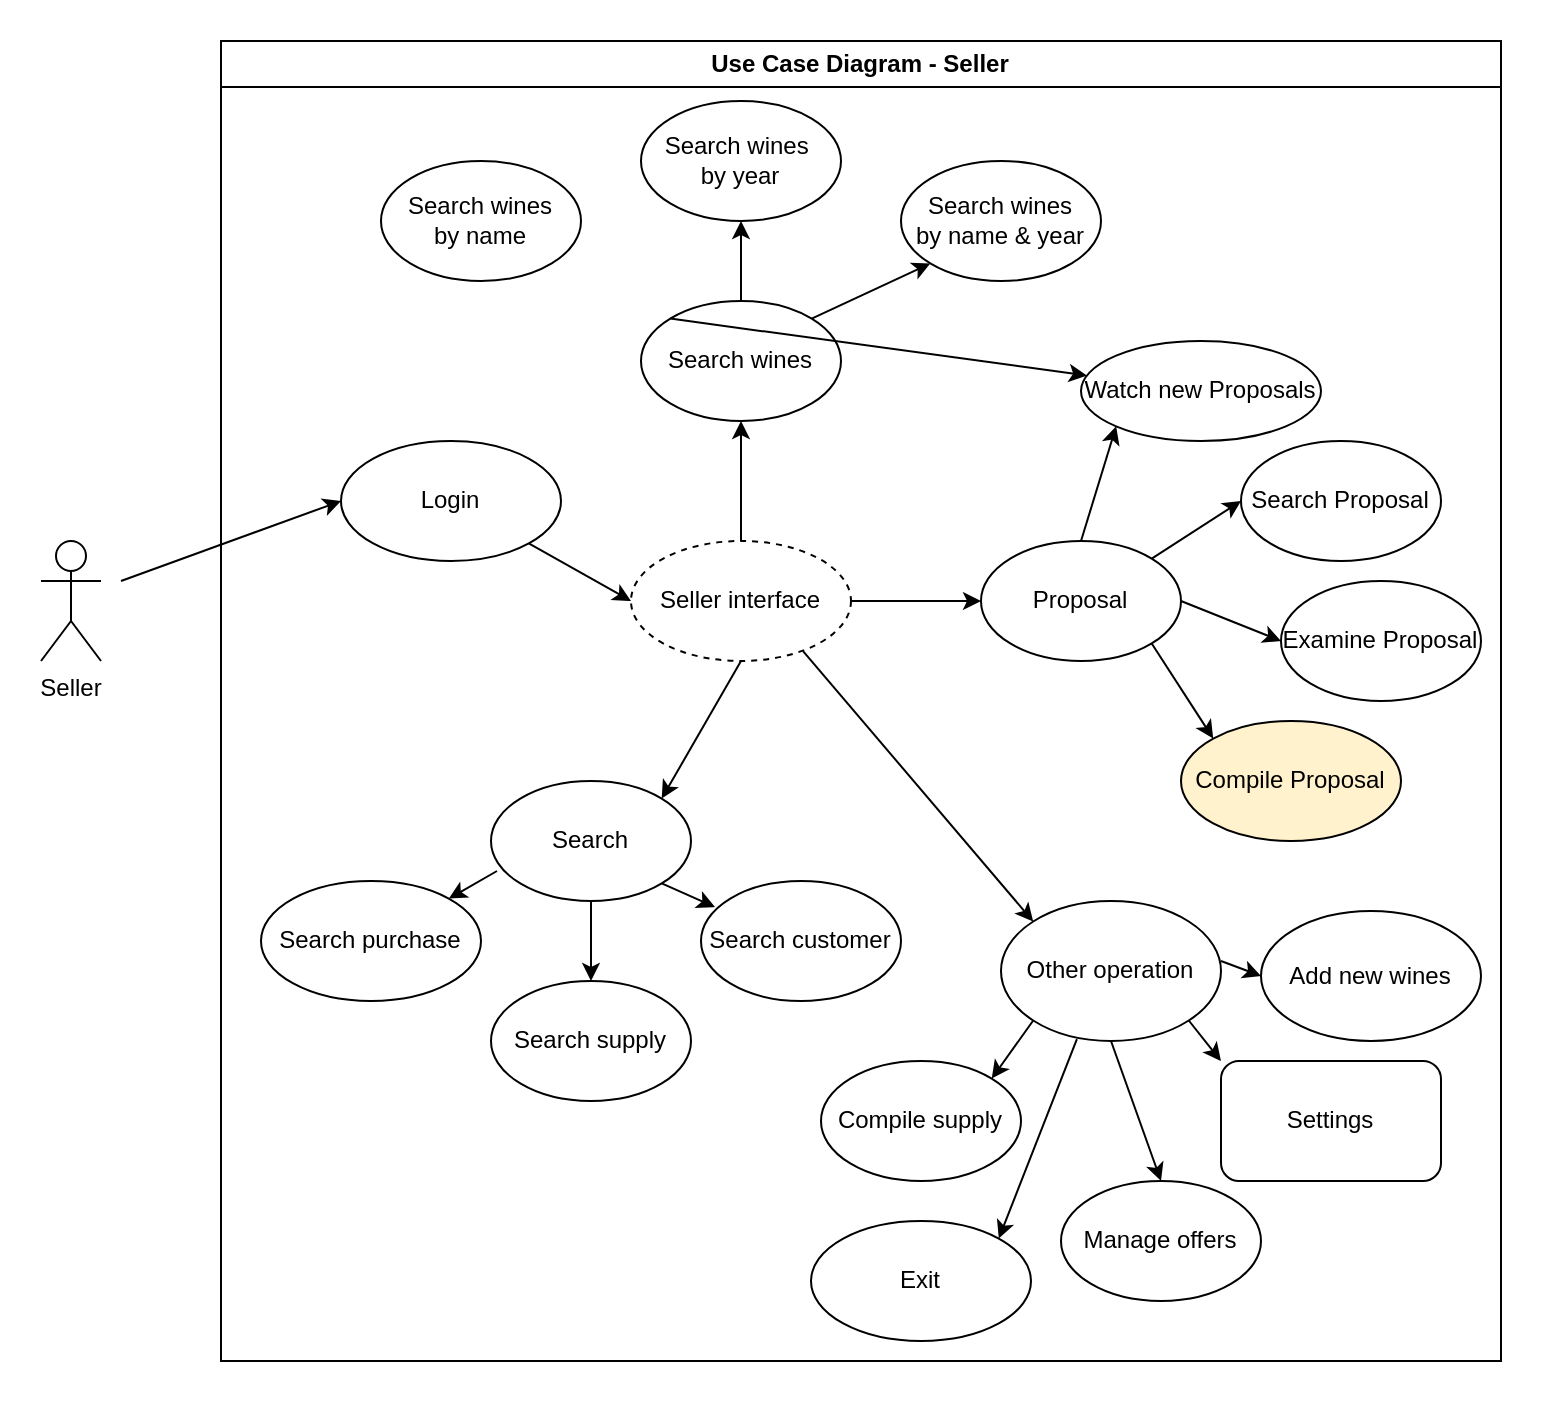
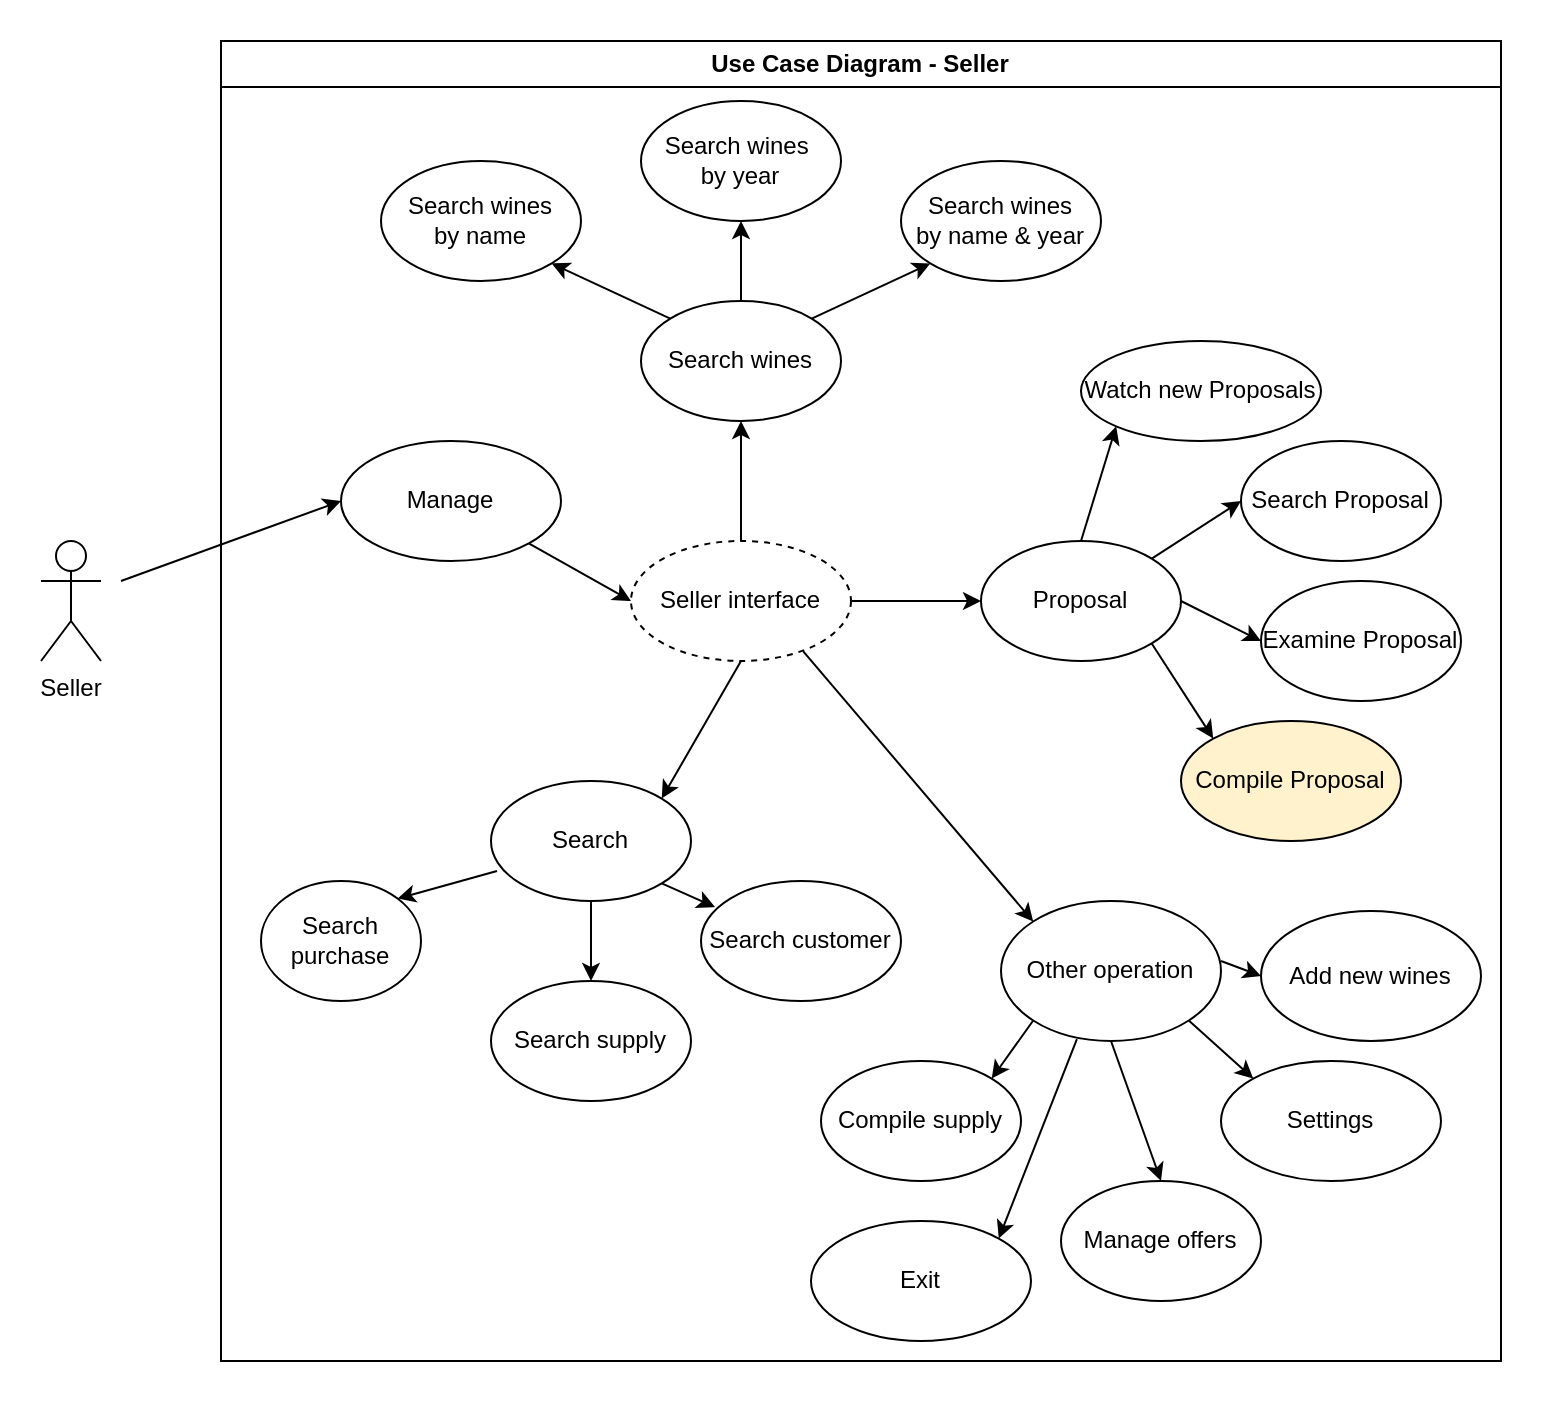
  <mxCell id="0" />
  <mxCell id="1" parent="0" />
  <mxCell id="2" value="Search wines&amp;nbsp;&lt;br&gt;by year" style="ellipse;whiteSpace=wrap;html=1;" vertex="1" parent="1"><mxGeometry x="320" y="50" width="100" height="60" as="geometry" /></mxCell>
  <mxCell id="3" value="Search wines&lt;br&gt;by name &amp;amp; year" style="ellipse;whiteSpace=wrap;html=1;" vertex="1" parent="1"><mxGeometry x="450" y="80" width="100" height="60" as="geometry" /></mxCell>
  <mxCell id="4" value="Search wines&lt;br&gt;by name" style="ellipse;whiteSpace=wrap;html=1;" vertex="1" parent="1"><mxGeometry x="190" y="80" width="100" height="60" as="geometry" /></mxCell>
  <mxCell id="5" value="Search" style="ellipse;whiteSpace=wrap;html=1;" vertex="1" parent="1"><mxGeometry x="245" y="390" width="100" height="60" as="geometry" /></mxCell>
  <mxCell id="6" value="Search wines" style="ellipse;whiteSpace=wrap;html=1;" vertex="1" parent="1"><mxGeometry x="320" y="150" width="100" height="60" as="geometry" /></mxCell>
  <mxCell id="7" value="Proposal" style="ellipse;whiteSpace=wrap;html=1;" vertex="1" parent="1"><mxGeometry x="490" y="270" width="100" height="60" as="geometry" /></mxCell>
- <mxCell id="8" value="Examine Proposal" style="ellipse;whiteSpace=wrap;html=1;" vertex="1" parent="1"><mxGeometry x="640" y="290" width="100" height="60" as="geometry" /></mxCell>
+ <mxCell id="8" value="Examine Proposal" style="ellipse;whiteSpace=wrap;html=1;" vertex="1" parent="1"><mxGeometry x="630" y="290" width="100" height="60" as="geometry" /></mxCell>
  <mxCell id="9" value="Search Proposal" style="ellipse;whiteSpace=wrap;html=1;" vertex="1" parent="1"><mxGeometry x="620" y="220" width="100" height="60" as="geometry" /></mxCell>
  <mxCell id="10" value="Compile Proposal" style="ellipse;whiteSpace=wrap;html=1;fillColor=#fff2cc;" vertex="1" parent="1"><mxGeometry x="590" y="360" width="110" height="60" as="geometry" /></mxCell>
  <mxCell id="11" value="" style="endArrow=classic;html=1;rounded=0;exitX=1;exitY=0;exitDx=0;exitDy=0;entryX=0;entryY=1;entryDx=0;entryDy=0;" edge="1" parent="1" source="6" target="3"><mxGeometry width="50" height="50" relative="1" as="geometry"><mxPoint x="360" y="310" as="sourcePoint" /><mxPoint x="410" y="260" as="targetPoint" /></mxGeometry></mxCell>
  <mxCell id="12" value="" style="endArrow=classic;html=1;rounded=0;exitX=0.5;exitY=0;exitDx=0;exitDy=0;entryX=0.5;entryY=1;entryDx=0;entryDy=0;" edge="1" parent="1" source="6" target="2"><mxGeometry width="50" height="50" relative="1" as="geometry"><mxPoint x="360" y="310" as="sourcePoint" /><mxPoint x="370" y="120" as="targetPoint" /></mxGeometry></mxCell>
- <mxCell id="13" value="" style="endArrow=classic;html=1;rounded=0;exitX=0;exitY=0;exitDx=0;exitDy=0;" edge="1" parent="1" source="6" target="25"><mxGeometry width="50" height="50" relative="1" as="geometry"><mxPoint x="360" y="310" as="sourcePoint" /><mxPoint x="410" y="260" as="targetPoint" /></mxGeometry></mxCell>
+ <mxCell id="13" value="" style="endArrow=classic;html=1;rounded=0;exitX=0;exitY=0;exitDx=0;exitDy=0;entryX=1;entryY=1;entryDx=0;entryDy=0;" edge="1" parent="1" source="6" target="4"><mxGeometry width="50" height="50" relative="1" as="geometry"><mxPoint x="360" y="310" as="sourcePoint" /><mxPoint x="410" y="260" as="targetPoint" /></mxGeometry></mxCell>
  <mxCell id="14" value="" style="endArrow=classic;html=1;rounded=0;entryX=0;entryY=0.5;entryDx=0;entryDy=0;exitX=1;exitY=0;exitDx=0;exitDy=0;" edge="1" parent="1" source="7" target="9"><mxGeometry width="50" height="50" relative="1" as="geometry"><mxPoint x="360" y="370" as="sourcePoint" /><mxPoint x="410" y="320" as="targetPoint" /></mxGeometry></mxCell>
  <mxCell id="15" value="" style="endArrow=classic;html=1;rounded=0;entryX=0;entryY=0.5;entryDx=0;entryDy=0;exitX=1;exitY=0.5;exitDx=0;exitDy=0;" edge="1" parent="1" source="7" target="8"><mxGeometry width="50" height="50" relative="1" as="geometry"><mxPoint x="360" y="370" as="sourcePoint" /><mxPoint x="410" y="320" as="targetPoint" /></mxGeometry></mxCell>
  <mxCell id="16" value="" style="endArrow=classic;html=1;rounded=0;entryX=0;entryY=0;entryDx=0;entryDy=0;exitX=1;exitY=1;exitDx=0;exitDy=0;" edge="1" parent="1" source="7" target="10"><mxGeometry width="50" height="50" relative="1" as="geometry"><mxPoint x="360" y="370" as="sourcePoint" /><mxPoint x="410" y="320" as="targetPoint" /></mxGeometry></mxCell>
  <mxCell id="17" value="Search customer" style="ellipse;whiteSpace=wrap;html=1;" vertex="1" parent="1"><mxGeometry x="350" y="440" width="100" height="60" as="geometry" /></mxCell>
  <mxCell id="18" value="Search supply" style="ellipse;whiteSpace=wrap;html=1;" vertex="1" parent="1"><mxGeometry x="245" y="490" width="100" height="60" as="geometry" /></mxCell>
- <mxCell id="19" value="Search purchase" style="ellipse;whiteSpace=wrap;html=1;" vertex="1" parent="1"><mxGeometry x="130" y="440" width="110" height="60" as="geometry" /></mxCell>
+ <mxCell id="19" value="Search purchase" style="ellipse;whiteSpace=wrap;html=1;" vertex="1" parent="1"><mxGeometry x="130" y="440" width="80" height="60" as="geometry" /></mxCell>
  <mxCell id="20" value="Seller interface" style="ellipse;whiteSpace=wrap;html=1;dashed=1;" vertex="1" parent="1"><mxGeometry x="315" y="270" width="110" height="60" as="geometry" /></mxCell>
  <mxCell id="21" value="Other operation" style="ellipse;whiteSpace=wrap;html=1;" vertex="1" parent="1"><mxGeometry x="500" y="450" width="110" height="70" as="geometry" /></mxCell>
  <mxCell id="22" value="Compile supply" style="ellipse;whiteSpace=wrap;html=1;" vertex="1" parent="1"><mxGeometry x="410" y="530" width="100" height="60" as="geometry" /></mxCell>
  <mxCell id="23" value="Manage offers" style="ellipse;whiteSpace=wrap;html=1;" vertex="1" parent="1"><mxGeometry x="530" y="590" width="100" height="60" as="geometry" /></mxCell>
- <mxCell id="24" value="Settings" style="whiteSpace=wrap;html=1;rounded=1;" vertex="1" parent="1"><mxGeometry x="610" y="530" width="110" height="60" as="geometry" /></mxCell>
+ <mxCell id="24" value="Settings" style="ellipse;whiteSpace=wrap;html=1;" vertex="1" parent="1"><mxGeometry x="610" y="530" width="110" height="60" as="geometry" /></mxCell>
  <mxCell id="25" value="Watch new Proposals" style="ellipse;whiteSpace=wrap;html=1;" vertex="1" parent="1"><mxGeometry x="540" y="170" width="120" height="50" as="geometry" /></mxCell>
  <mxCell id="26" value="" style="endArrow=classic;html=1;rounded=0;entryX=0;entryY=1;entryDx=0;entryDy=0;exitX=0.5;exitY=0;exitDx=0;exitDy=0;" edge="1" parent="1" source="7" target="25"><mxGeometry width="50" height="50" relative="1" as="geometry"><mxPoint x="360" y="360" as="sourcePoint" /><mxPoint x="410" y="310" as="targetPoint" /></mxGeometry></mxCell>
  <mxCell id="27" value="Add new wines" style="ellipse;whiteSpace=wrap;html=1;" vertex="1" parent="1"><mxGeometry x="630" y="455" width="110" height="65" as="geometry" /></mxCell>
  <mxCell id="28" value="" style="endArrow=classic;html=1;rounded=0;entryX=0;entryY=0.5;entryDx=0;entryDy=0;" edge="1" parent="1" target="27"><mxGeometry width="50" height="50" relative="1" as="geometry"><mxPoint x="610" y="480" as="sourcePoint" /><mxPoint x="410" y="310" as="targetPoint" /></mxGeometry></mxCell>
- <mxCell id="29" value="Login" style="ellipse;whiteSpace=wrap;html=1;" vertex="1" parent="1"><mxGeometry x="170" y="220" width="110" height="60" as="geometry" /></mxCell>
+ <mxCell id="29" value="Manage" style="ellipse;whiteSpace=wrap;html=1;" vertex="1" parent="1"><mxGeometry x="170" y="220" width="110" height="60" as="geometry" /></mxCell>
  <mxCell id="30" value="Exit" style="ellipse;whiteSpace=wrap;html=1;" vertex="1" parent="1"><mxGeometry x="405" y="610" width="110" height="60" as="geometry" /></mxCell>
  <mxCell id="31" value="" style="endArrow=classic;html=1;rounded=0;entryX=1;entryY=0;entryDx=0;entryDy=0;exitX=0.345;exitY=0.986;exitDx=0;exitDy=0;exitPerimeter=0;" edge="1" parent="1" source="21" target="30"><mxGeometry width="50" height="50" relative="1" as="geometry"><mxPoint x="530" y="520" as="sourcePoint" /><mxPoint x="410" y="450" as="targetPoint" /></mxGeometry></mxCell>
  <mxCell id="32" value="" style="endArrow=classic;html=1;rounded=0;entryX=1;entryY=0;entryDx=0;entryDy=0;exitX=0;exitY=1;exitDx=0;exitDy=0;" edge="1" parent="1" source="21" target="22"><mxGeometry width="50" height="50" relative="1" as="geometry"><mxPoint x="360" y="500" as="sourcePoint" /><mxPoint x="410" y="450" as="targetPoint" /></mxGeometry></mxCell>
  <mxCell id="33" value="" style="endArrow=classic;html=1;rounded=0;entryX=0.5;entryY=0;entryDx=0;entryDy=0;exitX=0.5;exitY=1;exitDx=0;exitDy=0;" edge="1" parent="1" source="21" target="23"><mxGeometry width="50" height="50" relative="1" as="geometry"><mxPoint x="360" y="500" as="sourcePoint" /><mxPoint x="410" y="450" as="targetPoint" /></mxGeometry></mxCell>
  <mxCell id="34" value="" style="endArrow=classic;html=1;rounded=0;entryX=0;entryY=0;entryDx=0;entryDy=0;exitX=1;exitY=1;exitDx=0;exitDy=0;" edge="1" parent="1" source="21" target="24"><mxGeometry width="50" height="50" relative="1" as="geometry"><mxPoint x="360" y="500" as="sourcePoint" /><mxPoint x="410" y="450" as="targetPoint" /></mxGeometry></mxCell>
  <mxCell id="35" value="" style="endArrow=classic;html=1;rounded=0;exitX=1;exitY=1;exitDx=0;exitDy=0;entryX=0.07;entryY=0.217;entryDx=0;entryDy=0;entryPerimeter=0;" edge="1" parent="1" source="5" target="17"><mxGeometry width="50" height="50" relative="1" as="geometry"><mxPoint x="360" y="500" as="sourcePoint" /><mxPoint x="410" y="450" as="targetPoint" /></mxGeometry></mxCell>
  <mxCell id="36" value="" style="endArrow=classic;html=1;rounded=0;exitX=0.5;exitY=1;exitDx=0;exitDy=0;entryX=0.5;entryY=0;entryDx=0;entryDy=0;" edge="1" parent="1" source="5" target="18"><mxGeometry width="50" height="50" relative="1" as="geometry"><mxPoint x="360" y="500" as="sourcePoint" /><mxPoint x="410" y="450" as="targetPoint" /></mxGeometry></mxCell>
  <mxCell id="37" value="" style="endArrow=classic;html=1;rounded=0;exitX=0.03;exitY=0.75;exitDx=0;exitDy=0;exitPerimeter=0;entryX=1;entryY=0;entryDx=0;entryDy=0;" edge="1" parent="1" source="5" target="19"><mxGeometry width="50" height="50" relative="1" as="geometry"><mxPoint x="360" y="500" as="sourcePoint" /><mxPoint x="410" y="450" as="targetPoint" /></mxGeometry></mxCell>
  <mxCell id="38" value="" style="endArrow=classic;html=1;rounded=0;entryX=0;entryY=0.5;entryDx=0;entryDy=0;exitX=1;exitY=0.5;exitDx=0;exitDy=0;" edge="1" parent="1" source="20" target="7"><mxGeometry width="50" height="50" relative="1" as="geometry"><mxPoint x="360" y="500" as="sourcePoint" /><mxPoint x="410" y="450" as="targetPoint" /></mxGeometry></mxCell>
  <mxCell id="39" value="" style="endArrow=classic;html=1;rounded=0;entryX=0;entryY=0;entryDx=0;entryDy=0;exitX=0.782;exitY=0.917;exitDx=0;exitDy=0;exitPerimeter=0;" edge="1" parent="1" source="20" target="21"><mxGeometry width="50" height="50" relative="1" as="geometry"><mxPoint x="360" y="500" as="sourcePoint" /><mxPoint x="410" y="450" as="targetPoint" /></mxGeometry></mxCell>
  <mxCell id="40" value="" style="endArrow=classic;html=1;rounded=0;entryX=1;entryY=0;entryDx=0;entryDy=0;exitX=0.5;exitY=1;exitDx=0;exitDy=0;" edge="1" parent="1" source="20" target="5"><mxGeometry width="50" height="50" relative="1" as="geometry"><mxPoint x="360" y="500" as="sourcePoint" /><mxPoint x="410" y="450" as="targetPoint" /></mxGeometry></mxCell>
  <mxCell id="41" value="" style="endArrow=classic;html=1;rounded=0;entryX=0.5;entryY=1;entryDx=0;entryDy=0;exitX=0.5;exitY=0;exitDx=0;exitDy=0;" edge="1" parent="1" source="20" target="6"><mxGeometry width="50" height="50" relative="1" as="geometry"><mxPoint x="360" y="370" as="sourcePoint" /><mxPoint x="410" y="320" as="targetPoint" /></mxGeometry></mxCell>
  <mxCell id="42" value="" style="endArrow=classic;html=1;rounded=0;entryX=0;entryY=0.5;entryDx=0;entryDy=0;exitX=1;exitY=1;exitDx=0;exitDy=0;" edge="1" parent="1" source="29" target="20"><mxGeometry width="50" height="50" relative="1" as="geometry"><mxPoint x="360" y="370" as="sourcePoint" /><mxPoint x="410" y="320" as="targetPoint" /></mxGeometry></mxCell>
  <mxCell id="43" value="Use Case Diagram - Seller" style="swimlane;whiteSpace=wrap;html=1;" vertex="1" parent="1"><mxGeometry x="110" y="20" width="640" height="660" as="geometry" /></mxCell>
  <mxCell id="44" value="Seller" style="shape=umlActor;verticalLabelPosition=bottom;verticalAlign=top;html=1;outlineConnect=0;" vertex="1" parent="1"><mxGeometry x="20" y="270" width="30" height="60" as="geometry" /></mxCell>
  <mxCell id="45" value="" style="endArrow=classic;html=1;rounded=0;entryX=0;entryY=0.5;entryDx=0;entryDy=0;" edge="1" parent="1" target="29"><mxGeometry width="50" height="50" relative="1" as="geometry"><mxPoint x="60" y="290" as="sourcePoint" /><mxPoint x="380" y="90" as="targetPoint" /></mxGeometry></mxCell>
